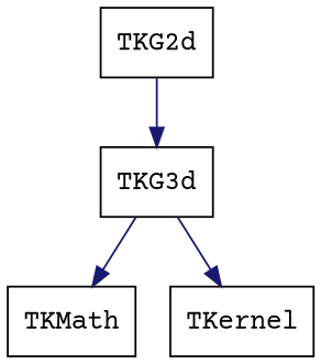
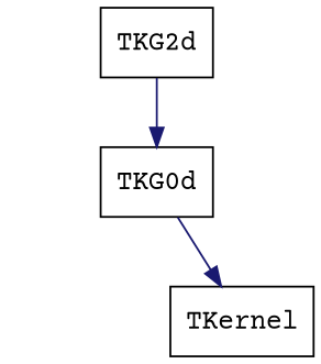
  digraph {
    aspect=1
    fontname="Courier Prime"
    node [fontname="Courier Prime" shape=box]
    edge [color=midnightblue fontname="Courier Prime" style=solid]
-   TKG3d
-   TKMath
+   TKG3d [label=TKG0d]
    TKernel
    TKG2d
-   TKG3d -> TKMath
    TKG3d -> TKernel
    TKG2d -> TKG3d
  }
